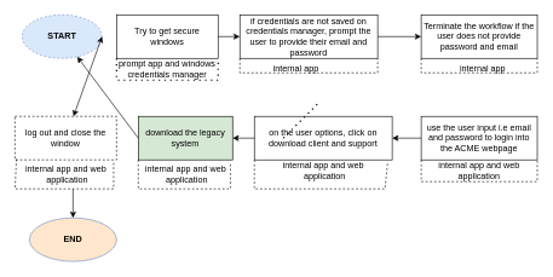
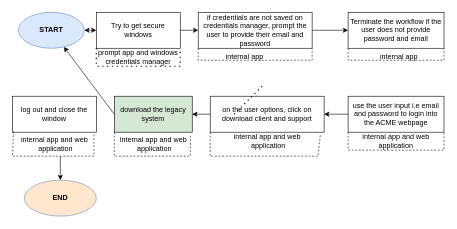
  <mxCell id="0" />
  <mxCell id="1" parent="0" />
- <mxCell id="2" value="&lt;b&gt;START&lt;/b&gt;" style="ellipse;whiteSpace=wrap;html=1;fillColor=#dae8fc;strokeColor=#6c8ebf;dashed=1;" vertex="1" parent="1"><mxGeometry x="30" y="20" width="110" height="60" as="geometry" /></mxCell>
+ <mxCell id="2" value="&lt;b&gt;START&lt;/b&gt;" style="ellipse;whiteSpace=wrap;html=1;fillColor=#dae8fc;strokeColor=#6c8ebf;" vertex="1" parent="1"><mxGeometry x="30" y="20" width="110" height="60" as="geometry" /></mxCell>
  <mxCell id="3" value="&lt;b&gt;END&lt;/b&gt;" style="ellipse;whiteSpace=wrap;html=1;fillColor=#ffe6cc;strokeColor=#6c8ebf;" vertex="1" parent="1"><mxGeometry x="40" y="300" width="120" height="60" as="geometry" /></mxCell>
  <mxCell id="4" value="if credentials are not saved on credentials manager, prompt the user to provide their email and password" style="rounded=0;whiteSpace=wrap;html=1;" vertex="1" parent="1"><mxGeometry x="330" y="20" width="190" height="60" as="geometry" /></mxCell>
  <mxCell id="5" value="Try to get secure windows" style="rounded=0;whiteSpace=wrap;html=1;" vertex="1" parent="1"><mxGeometry x="160" y="20" width="140" height="60" as="geometry" /></mxCell>
  <mxCell id="6" value="Terminate the workflow if the user does not provide password and email" style="rounded=0;whiteSpace=wrap;html=1;" vertex="1" parent="1"><mxGeometry x="580" y="20" width="160" height="60" as="geometry" /></mxCell>
  <mxCell id="7" value="use the user input i.e email and password to login into the ACME webpage" style="rounded=0;whiteSpace=wrap;html=1;" vertex="1" parent="1"><mxGeometry x="580" y="160" width="160" height="60" as="geometry" /></mxCell>
  <mxCell id="8" value="on the user options, click on download client and support" style="rounded=0;whiteSpace=wrap;html=1;" vertex="1" parent="1"><mxGeometry x="350" y="160" width="190" height="60" as="geometry" /></mxCell>
  <mxCell id="9" value="download the legacy system" style="rounded=0;whiteSpace=wrap;html=1;fillColor=#d5e8d4;" vertex="1" parent="1"><mxGeometry x="190" y="160" width="130" height="60" as="geometry" /></mxCell>
- <mxCell id="10" value="log out and close the window" style="rounded=0;whiteSpace=wrap;html=1;dashed=1;" vertex="1" parent="1"><mxGeometry x="20" y="160" width="140" height="60" as="geometry" /></mxCell>
+ <mxCell id="10" value="log out and close the window" style="rounded=0;whiteSpace=wrap;html=1;" vertex="1" parent="1"><mxGeometry x="20" y="160" width="140" height="60" as="geometry" /></mxCell>
  <mxCell id="11" value="prompt app and windows credentials manager" style="text;html=1;strokeColor=none;fillColor=none;align=center;verticalAlign=middle;whiteSpace=wrap;rounded=0;" vertex="1" parent="1"><mxGeometry x="160" y="80" width="140" height="30" as="geometry" /></mxCell>
  <mxCell id="12" value="internal app" style="text;html=1;strokeColor=none;fillColor=none;align=center;verticalAlign=middle;whiteSpace=wrap;rounded=0;" vertex="1" parent="1"><mxGeometry x="355" y="80" width="105" height="30" as="geometry" /></mxCell>
  <mxCell id="13" value="internal app" style="text;html=1;strokeColor=none;fillColor=none;align=center;verticalAlign=middle;whiteSpace=wrap;rounded=0;" vertex="1" parent="1"><mxGeometry x="620" y="80" width="90" height="30" as="geometry" /></mxCell>
  <mxCell id="14" value="internal app and web application" style="text;html=1;strokeColor=none;fillColor=none;align=center;verticalAlign=middle;whiteSpace=wrap;rounded=0;" vertex="1" parent="1"><mxGeometry x="600" y="220" width="120" height="30" as="geometry" /></mxCell>
  <mxCell id="15" value="internal app and web&lt;br&gt;&amp;nbsp;application" style="text;html=1;align=center;verticalAlign=middle;resizable=0;points=[];autosize=1;strokeColor=none;fillColor=none;" vertex="1" parent="1"><mxGeometry x="380" y="215" width="130" height="40" as="geometry" /></mxCell>
  <mxCell id="16" value="internal app and web&lt;br&gt;&amp;nbsp;application" style="text;html=1;align=center;verticalAlign=middle;resizable=0;points=[];autosize=1;strokeColor=none;fillColor=none;" vertex="1" parent="1"><mxGeometry x="190" y="220" width="130" height="40" as="geometry" /></mxCell>
  <mxCell id="17" value="internal app and web&lt;br&gt;&amp;nbsp;application" style="text;html=1;align=center;verticalAlign=middle;resizable=0;points=[];autosize=1;strokeColor=none;fillColor=none;" vertex="1" parent="1"><mxGeometry x="25" y="220" width="130" height="40" as="geometry" /></mxCell>
  <mxCell id="18" value="" style="endArrow=classic;html=1;rounded=0;entryX=0;entryY=0.5;entryDx=0;entryDy=0;exitX=1;exitY=0.5;exitDx=0;exitDy=0;" edge="1" parent="1" source="4" target="6"><mxGeometry width="50" height="50" relative="1" as="geometry"><mxPoint x="390" y="190" as="sourcePoint" /><mxPoint x="440" y="140" as="targetPoint" /></mxGeometry></mxCell>
  <mxCell id="19" value="" style="endArrow=classic;html=1;rounded=0;entryX=0;entryY=0.5;entryDx=0;entryDy=0;exitX=1;exitY=0.5;exitDx=0;exitDy=0;" edge="1" parent="1" source="5" target="4"><mxGeometry width="50" height="50" relative="1" as="geometry"><mxPoint x="390" y="190" as="sourcePoint" /><mxPoint x="440" y="140" as="targetPoint" /></mxGeometry></mxCell>
  <mxCell id="20" value="" style="endArrow=classic;html=1;rounded=0;entryX=1;entryY=0.5;entryDx=0;entryDy=0;" edge="1" parent="1" target="9"><mxGeometry width="50" height="50" relative="1" as="geometry"><mxPoint x="350" y="190" as="sourcePoint" /><mxPoint x="440" y="140" as="targetPoint" /></mxGeometry></mxCell>
  <mxCell id="21" value="" style="endArrow=classic;html=1;rounded=0;entryX=1;entryY=0.5;entryDx=0;entryDy=0;exitX=0;exitY=0.5;exitDx=0;exitDy=0;" edge="1" parent="1" source="7" target="8"><mxGeometry width="50" height="50" relative="1" as="geometry"><mxPoint x="390" y="190" as="sourcePoint" /><mxPoint x="440" y="140" as="targetPoint" /></mxGeometry></mxCell>
  <mxCell id="22" value="" style="endArrow=classic;html=1;rounded=0;exitX=0;exitY=0.5;exitDx=0;exitDy=0;" edge="1" parent="1" source="9" target="2"><mxGeometry width="50" height="50" relative="1" as="geometry"><mxPoint x="390" y="190" as="sourcePoint" /><mxPoint x="440" y="140" as="targetPoint" /></mxGeometry></mxCell>
  <mxCell id="23" value="" style="endArrow=none;dashed=1;html=1;rounded=0;entryX=1;entryY=1;entryDx=0;entryDy=0;exitX=0;exitY=1;exitDx=0;exitDy=0;" edge="1" parent="1" source="6" target="6"><mxGeometry width="50" height="50" relative="1" as="geometry"><mxPoint x="390" y="190" as="sourcePoint" /><mxPoint x="440" y="140" as="targetPoint" /><Array as="points"><mxPoint x="580" y="100" /><mxPoint x="740" y="100" /></Array></mxGeometry></mxCell>
  <mxCell id="24" value="" style="endArrow=none;dashed=1;html=1;rounded=0;entryX=1;entryY=1;entryDx=0;entryDy=0;exitX=0;exitY=1;exitDx=0;exitDy=0;" edge="1" parent="1" source="4" target="4"><mxGeometry width="50" height="50" relative="1" as="geometry"><mxPoint x="390" y="190" as="sourcePoint" /><mxPoint x="440" y="140" as="targetPoint" /><Array as="points"><mxPoint x="330" y="100" /><mxPoint x="520" y="100" /></Array></mxGeometry></mxCell>
  <mxCell id="25" value="" style="endArrow=none;dashed=1;html=1;dashPattern=1 3;strokeWidth=2;rounded=0;entryX=1;entryY=0;entryDx=0;entryDy=0;exitX=0;exitY=0;exitDx=0;exitDy=0;" edge="1" parent="1" source="11" target="11"><mxGeometry width="50" height="50" relative="1" as="geometry"><mxPoint x="390" y="190" as="sourcePoint" /><mxPoint x="440" y="140" as="targetPoint" /><Array as="points"><mxPoint x="160" y="110" /><mxPoint x="300" y="110" /></Array></mxGeometry></mxCell>
  <mxCell id="26" value="" style="endArrow=none;dashed=1;html=1;rounded=0;entryX=1;entryY=1;entryDx=0;entryDy=0;exitX=0;exitY=1;exitDx=0;exitDy=0;" edge="1" parent="1" source="7" target="7"><mxGeometry width="50" height="50" relative="1" as="geometry"><mxPoint x="390" y="190" as="sourcePoint" /><mxPoint x="440" y="140" as="targetPoint" /><Array as="points"><mxPoint x="580" y="250" /><mxPoint x="740" y="250" /></Array></mxGeometry></mxCell>
  <mxCell id="27" value="" style="endArrow=none;dashed=1;html=1;rounded=0;exitX=0;exitY=1;exitDx=0;exitDy=0;entryX=0.968;entryY=1.033;entryDx=0;entryDy=0;entryPerimeter=0;" edge="1" parent="1" source="8" target="8"><mxGeometry width="50" height="50" relative="1" as="geometry"><mxPoint x="390" y="190" as="sourcePoint" /><mxPoint x="440" y="140" as="targetPoint" /><Array as="points"><mxPoint x="350" y="260" /><mxPoint x="530" y="260" /></Array></mxGeometry></mxCell>
  <mxCell id="28" value="" style="endArrow=none;dashed=1;html=1;rounded=0;entryX=0.977;entryY=0.075;entryDx=0;entryDy=0;entryPerimeter=0;exitX=0;exitY=1;exitDx=0;exitDy=0;" edge="1" parent="1" source="9" target="16"><mxGeometry width="50" height="50" relative="1" as="geometry"><mxPoint x="390" y="190" as="sourcePoint" /><mxPoint x="440" y="140" as="targetPoint" /><Array as="points"><mxPoint x="190" y="260" /><mxPoint x="317" y="260" /></Array></mxGeometry></mxCell>
  <mxCell id="29" value="" style="endArrow=none;dashed=1;html=1;dashPattern=1 3;strokeWidth=2;rounded=0;" edge="1" parent="1"><mxGeometry width="50" height="50" relative="1" as="geometry"><mxPoint x="390" y="190" as="sourcePoint" /><mxPoint x="440" y="140" as="targetPoint" /></mxGeometry></mxCell>
  <mxCell id="30" value="" style="endArrow=none;dashed=1;html=1;rounded=0;entryX=1.008;entryY=0.075;entryDx=0;entryDy=0;entryPerimeter=0;exitX=-0.023;exitY=-0.025;exitDx=0;exitDy=0;exitPerimeter=0;" edge="1" parent="1" source="17" target="17"><mxGeometry width="50" height="50" relative="1" as="geometry"><mxPoint x="390" y="190" as="sourcePoint" /><mxPoint x="440" y="140" as="targetPoint" /><Array as="points"><mxPoint x="20" y="260" /><mxPoint x="156" y="260" /></Array></mxGeometry></mxCell>
- <mxCell id="31" value="" style="endArrow=classic;startArrow=classic;html=1;rounded=0;exitX=1;exitY=0.5;exitDx=0;exitDy=0;" edge="1" parent="1" source="2" target="10"><mxGeometry width="50" height="50" relative="1" as="geometry"><mxPoint x="390" y="190" as="sourcePoint" /><mxPoint x="440" y="140" as="targetPoint" /></mxGeometry></mxCell>
+ <mxCell id="31" value="" style="endArrow=classic;startArrow=classic;html=1;rounded=0;entryX=0;entryY=0.5;entryDx=0;entryDy=0;exitX=1;exitY=0.5;exitDx=0;exitDy=0;" edge="1" parent="1" source="2" target="5"><mxGeometry width="50" height="50" relative="1" as="geometry"><mxPoint x="390" y="190" as="sourcePoint" /><mxPoint x="440" y="140" as="targetPoint" /></mxGeometry></mxCell>
  <mxCell id="32" value="" style="endArrow=classic;html=1;rounded=0;entryX=0.5;entryY=0;entryDx=0;entryDy=0;" edge="1" parent="1" target="3"><mxGeometry width="50" height="50" relative="1" as="geometry"><mxPoint x="100" y="260" as="sourcePoint" /><mxPoint x="440" y="140" as="targetPoint" /></mxGeometry></mxCell>
